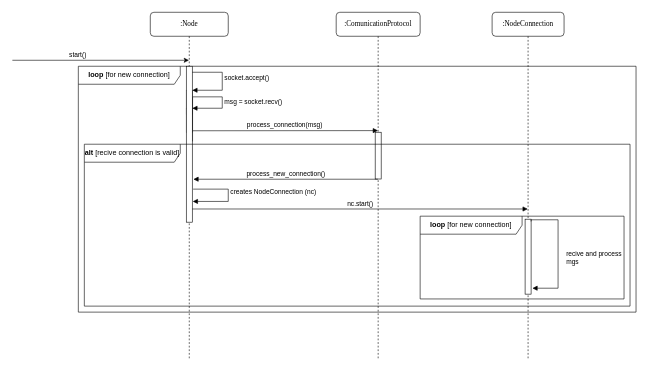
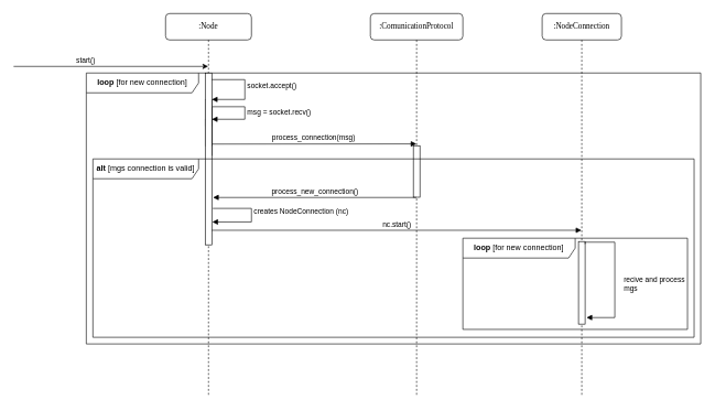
  <mxCell id="0" />
  <mxCell id="1" parent="0" />
  <mxCell id="2" value="&lt;b style=&quot;&quot;&gt;loop&amp;nbsp;&lt;/b&gt;&lt;span style=&quot;&quot;&gt;[for new connection]&lt;/span&gt;" style="shape=umlFrame;whiteSpace=wrap;html=1;width=170;height=30;" parent="1" vertex="1"><mxGeometry x="130" y="110" width="930" height="410" as="geometry" /></mxCell>
  <mxCell id="3" value=":ComunicationProtocol" style="shape=umlLifeline;perimeter=lifelinePerimeter;whiteSpace=wrap;html=1;container=1;collapsible=0;recursiveResize=0;outlineConnect=0;rounded=1;shadow=0;comic=0;labelBackgroundColor=none;strokeWidth=1;fontFamily=Verdana;fontSize=12;align=center;" parent="1" vertex="1"><mxGeometry x="560" y="20" width="140" height="580" as="geometry" /></mxCell>
  <mxCell id="4" value="" style="html=1;points=[];perimeter=orthogonalPerimeter;" parent="3" vertex="1"><mxGeometry x="65" y="200" width="10" height="78" as="geometry" /></mxCell>
  <mxCell id="5" value=":NodeConnection" style="shape=umlLifeline;perimeter=lifelinePerimeter;whiteSpace=wrap;html=1;container=1;collapsible=0;recursiveResize=0;outlineConnect=0;rounded=1;shadow=0;comic=0;labelBackgroundColor=none;strokeWidth=1;fontFamily=Verdana;fontSize=12;align=center;" parent="1" vertex="1"><mxGeometry x="820" y="20" width="120" height="580" as="geometry" /></mxCell>
  <mxCell id="6" value="" style="endArrow=classic;html=1;rounded=0;" parent="1" target="13" edge="1"><mxGeometry width="50" height="50" relative="1" as="geometry"><mxPoint x="20" y="100" as="sourcePoint" /><mxPoint x="210" y="110" as="targetPoint" /></mxGeometry></mxCell>
  <mxCell id="7" value="start()" style="edgeLabel;html=1;align=center;verticalAlign=middle;resizable=0;points=[];" parent="6" vertex="1" connectable="0"><mxGeometry x="-0.427" y="4" relative="1" as="geometry"><mxPoint x="24" y="-6" as="offset" /></mxGeometry></mxCell>
  <mxCell id="8" value="process_connection(msg)" style="html=1;verticalAlign=bottom;endArrow=block;rounded=0;entryX=0.472;entryY=-0.014;entryDx=0;entryDy=0;entryPerimeter=0;exitX=0.938;exitY=0.529;exitDx=0;exitDy=0;exitPerimeter=0;" parent="1" edge="1"><mxGeometry width="80" relative="1" as="geometry"><mxPoint x="319.38" y="217.54" as="sourcePoint" /><mxPoint x="629.72" y="217.3" as="targetPoint" /></mxGeometry></mxCell>
  <mxCell id="9" value="&lt;span style=&quot;text-align: left;&quot;&gt;process_new_connection()&lt;/span&gt;" style="html=1;verticalAlign=bottom;endArrow=block;rounded=0;startArrow=none;entryX=1.18;entryY=0.686;entryDx=0;entryDy=0;entryPerimeter=0;" parent="1" edge="1"><mxGeometry width="80" relative="1" as="geometry"><mxPoint x="629.5" y="298.36" as="sourcePoint" /><mxPoint x="321.8" y="298.36" as="targetPoint" /></mxGeometry></mxCell>
  <mxCell id="10" value="&lt;b style=&quot;&quot;&gt;loop&amp;nbsp;&lt;/b&gt;&lt;span style=&quot;&quot;&gt;[for new connection]&lt;/span&gt;" style="shape=umlFrame;whiteSpace=wrap;html=1;width=170;height=30;" parent="1" vertex="1"><mxGeometry x="700" y="360" width="340" height="138" as="geometry" /></mxCell>
  <mxCell id="11" value="" style="html=1;points=[];perimeter=orthogonalPerimeter;" parent="1" vertex="1"><mxGeometry x="875" y="365" width="10" height="125" as="geometry" /></mxCell>
  <mxCell id="12" value="recive and process &lt;br&gt;mgs" style="edgeStyle=orthogonalEdgeStyle;html=1;align=left;spacingLeft=2;endArrow=block;rounded=0;entryX=1.215;entryY=0.921;entryDx=0;entryDy=0;entryPerimeter=0;exitX=0.997;exitY=0.03;exitDx=0;exitDy=0;exitPerimeter=0;" parent="1" source="11" target="11" edge="1"><mxGeometry x="0.091" y="10" relative="1" as="geometry"><mxPoint x="900" y="410" as="sourcePoint" /><Array as="points"><mxPoint x="885" y="366" /><mxPoint x="930" y="366" /><mxPoint x="930" y="480" /></Array><mxPoint as="offset" /></mxGeometry></mxCell>
  <mxCell id="13" value=":Node" style="shape=umlLifeline;perimeter=lifelinePerimeter;whiteSpace=wrap;html=1;container=1;collapsible=0;recursiveResize=0;outlineConnect=0;rounded=1;shadow=0;comic=0;labelBackgroundColor=none;strokeWidth=1;fontFamily=Verdana;fontSize=12;align=center;" parent="1" vertex="1"><mxGeometry x="250" y="20" width="130" height="580" as="geometry" /></mxCell>
  <mxCell id="14" value="" style="html=1;points=[];perimeter=orthogonalPerimeter;" parent="13" vertex="1"><mxGeometry x="60" y="130" width="10" height="40" as="geometry" /></mxCell>
  <mxCell id="15" value="socket.accept()" style="edgeStyle=orthogonalEdgeStyle;html=1;align=left;spacingLeft=2;endArrow=block;rounded=0;exitX=0.429;exitY=-0.007;exitDx=0;exitDy=0;exitPerimeter=0;" parent="13" edge="1"><mxGeometry x="0.043" relative="1" as="geometry"><mxPoint x="64.29" y="89.44" as="sourcePoint" /><Array as="points"><mxPoint x="64" y="100" /><mxPoint x="120" y="100" /><mxPoint x="120" y="130" /></Array><mxPoint x="70" y="130" as="targetPoint" /><mxPoint as="offset" /></mxGeometry></mxCell>
  <mxCell id="16" value="" style="html=1;points=[];perimeter=orthogonalPerimeter;" parent="13" vertex="1"><mxGeometry x="60" y="160" width="10" height="40" as="geometry" /></mxCell>
  <mxCell id="17" value="msg = socket.recv()" style="edgeStyle=orthogonalEdgeStyle;html=1;align=left;spacingLeft=2;endArrow=block;rounded=0;entryX=1;entryY=0;exitX=1.046;exitY=0.482;exitDx=0;exitDy=0;exitPerimeter=0;" parent="13" source="18" target="16" edge="1"><mxGeometry x="0.378" relative="1" as="geometry"><mxPoint x="44.0" y="142.32" as="sourcePoint" /><Array as="points"><mxPoint x="71" y="141" /><mxPoint x="120" y="141" /><mxPoint x="120" y="160" /></Array><mxPoint as="offset" /></mxGeometry></mxCell>
  <mxCell id="18" value="" style="html=1;points=[];perimeter=orthogonalPerimeter;" parent="13" vertex="1"><mxGeometry x="60" y="90" width="10" height="260" as="geometry" /></mxCell>
  <mxCell id="19" value="nc.start()" style="html=1;verticalAlign=bottom;endArrow=block;rounded=0;" parent="13" edge="1"><mxGeometry width="80" relative="1" as="geometry"><mxPoint x="70" y="328" as="sourcePoint" /><mxPoint x="629.5" y="328" as="targetPoint" /></mxGeometry></mxCell>
  <mxCell id="20" value="creates NodeConnection (nc)" style="edgeStyle=orthogonalEdgeStyle;html=1;align=left;spacingLeft=2;endArrow=block;rounded=0;entryX=1.076;entryY=0.867;exitX=1.145;exitY=0.788;exitDx=0;exitDy=0;exitPerimeter=0;entryDx=0;entryDy=0;entryPerimeter=0;" parent="13" edge="1"><mxGeometry x="-0.079" relative="1" as="geometry"><mxPoint x="71.45" y="294.88" as="sourcePoint" /><Array as="points"><mxPoint x="130" y="295" /><mxPoint x="130" y="315" /></Array><mxPoint x="70.76" y="315.42" as="targetPoint" /><mxPoint as="offset" /></mxGeometry></mxCell>
- <mxCell id="21" value="&lt;b&gt;alt&lt;/b&gt; [recive connection is valid]" style="shape=umlFrame;whiteSpace=wrap;html=1;width=160;height=30;" parent="13" vertex="1"><mxGeometry x="-110" y="220" width="910" height="270" as="geometry" /></mxCell>
+ <mxCell id="21" value="&lt;b&gt;alt&lt;/b&gt; [mgs connection is valid]" style="shape=umlFrame;whiteSpace=wrap;html=1;width=160;height=30;" parent="13" vertex="1"><mxGeometry x="-110" y="220" width="910" height="270" as="geometry" /></mxCell>
